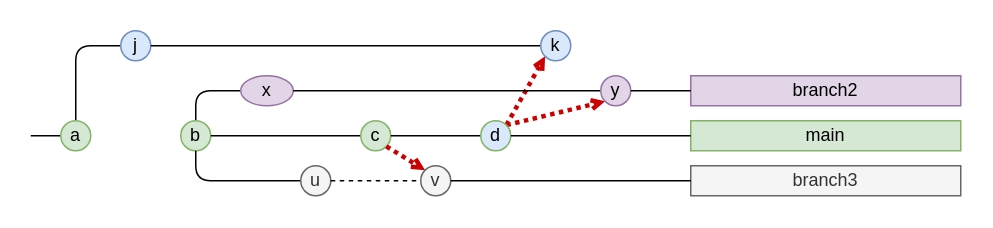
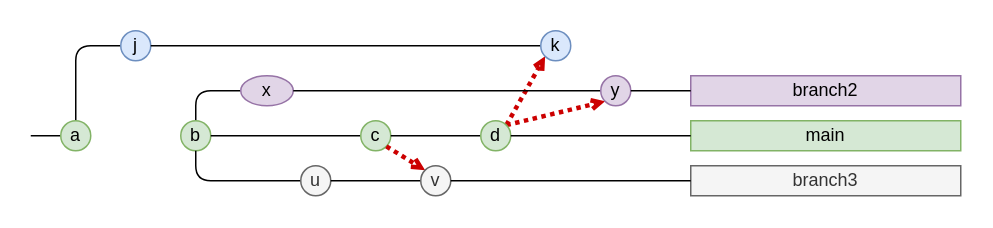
  <mxCell id="0" />
  <mxCell id="1" parent="0" />
  <mxCell id="2" value="" style="endArrow=none;html=1;rounded=1;exitX=0.5;exitY=0;exitDx=0;exitDy=0;entryX=0;entryY=0.5;entryDx=0;entryDy=0;" edge="1" parent="1" source="16" target="3"><mxGeometry width="50" height="50" relative="1" as="geometry"><mxPoint x="50" y="100" as="sourcePoint" /><mxPoint x="80" y="30" as="targetPoint" /><Array as="points"><mxPoint x="50" y="30" /></Array></mxGeometry></mxCell>
  <mxCell id="3" value="j" style="ellipse;whiteSpace=wrap;html=1;fillColor=#dae8fc;strokeColor=#6c8ebf;" vertex="1" parent="1"><mxGeometry x="80" y="20" width="20" height="20" as="geometry" /></mxCell>
  <mxCell id="4" value="" style="endArrow=none;html=1;rounded=1;exitX=1;exitY=0.5;exitDx=0;exitDy=0;entryX=0;entryY=0.5;entryDx=0;entryDy=0;" edge="1" parent="1" source="3" target="6"><mxGeometry width="50" height="50" relative="1" as="geometry"><mxPoint x="100" y="30" as="sourcePoint" /><mxPoint x="360" y="30" as="targetPoint" /></mxGeometry></mxCell>
  <mxCell id="5" value="" style="endArrow=open;html=1;rounded=1;exitX=1;exitY=0;exitDx=0;exitDy=0;entryX=0;entryY=1;entryDx=0;entryDy=0;endSize=3;endFill=1;strokeWidth=3;strokeColor=#CC0000;dashed=1;dashPattern=1 1;" edge="1" parent="1" source="21" target="6"><mxGeometry width="50" height="50" relative="1" as="geometry"><mxPoint x="340" y="90" as="sourcePoint" /><mxPoint x="360" y="30" as="targetPoint" /></mxGeometry></mxCell>
  <mxCell id="6" value="k" style="ellipse;whiteSpace=wrap;html=1;fillColor=#dae8fc;strokeColor=#6c8ebf;" vertex="1" parent="1"><mxGeometry x="360" y="20" width="20" height="20" as="geometry" /></mxCell>
  <mxCell id="7" value="branch2" style="rounded=0;whiteSpace=wrap;html=1;fillColor=#e1d5e7;strokeColor=#9673a6;" parent="1" vertex="1"><mxGeometry x="460" y="50" width="180" height="20" as="geometry" /></mxCell>
  <mxCell id="8" value="" style="endArrow=none;html=1;rounded=1;exitX=0.5;exitY=0;exitDx=0;exitDy=0;entryX=0;entryY=0.5;entryDx=0;entryDy=0;" edge="1" parent="1" source="17" target="9"><mxGeometry width="50" height="50" relative="1" as="geometry"><mxPoint x="130" y="100" as="sourcePoint" /><mxPoint x="160" y="60" as="targetPoint" /><Array as="points"><mxPoint x="130" y="60" /></Array></mxGeometry></mxCell>
  <mxCell id="9" value="x" style="ellipse;whiteSpace=wrap;html=1;fillColor=#e1d5e7;strokeColor=#9673a6;" vertex="1" parent="1"><mxGeometry x="160" y="50" width="35" height="20" as="geometry" /></mxCell>
  <mxCell id="10" value="" style="endArrow=none;html=1;rounded=1;exitX=1;exitY=0.5;exitDx=0;exitDy=0;entryX=0;entryY=0.5;entryDx=0;entryDy=0;" edge="1" parent="1" source="9" target="12"><mxGeometry width="50" height="50" relative="1" as="geometry"><mxPoint x="180" y="60" as="sourcePoint" /><mxPoint x="400" y="60" as="targetPoint" /></mxGeometry></mxCell>
  <mxCell id="11" value="" style="endArrow=open;html=1;rounded=1;exitX=1;exitY=0;exitDx=0;exitDy=0;entryX=0;entryY=1;entryDx=0;entryDy=0;endSize=3;endFill=1;strokeWidth=3;strokeColor=#CC0000;dashed=1;dashPattern=1 1;" edge="1" parent="1" source="21" target="12"><mxGeometry width="50" height="50" relative="1" as="geometry"><mxPoint x="340" y="90" as="sourcePoint" /><mxPoint x="400" y="60" as="targetPoint" /></mxGeometry></mxCell>
  <mxCell id="12" value="y" style="ellipse;whiteSpace=wrap;html=1;fillColor=#e1d5e7;strokeColor=#9673a6;" vertex="1" parent="1"><mxGeometry x="400" y="50" width="20" height="20" as="geometry" /></mxCell>
  <mxCell id="13" value="" style="endArrow=none;html=1;rounded=1;exitX=1;exitY=0.5;exitDx=0;exitDy=0;entryX=0;entryY=0.5;entryDx=0;entryDy=0;" edge="1" parent="1" source="12" target="7"><mxGeometry width="50" height="50" relative="1" as="geometry"><mxPoint x="420" y="60" as="sourcePoint" /><mxPoint x="460" y="60" as="targetPoint" /></mxGeometry></mxCell>
  <mxCell id="14" value="main" style="rounded=0;whiteSpace=wrap;html=1;fillColor=#d5e8d4;strokeColor=#82b366;" parent="1" vertex="1"><mxGeometry x="460" y="80" width="180" height="20" as="geometry" /></mxCell>
  <mxCell id="15" value="" style="endArrow=none;html=1;rounded=1;entryX=0;entryY=0.5;entryDx=0;entryDy=0;" edge="1" parent="1" target="16"><mxGeometry width="50" height="50" relative="1" as="geometry"><mxPoint x="20" y="90" as="sourcePoint" /><mxPoint x="40" y="90" as="targetPoint" /></mxGeometry></mxCell>
  <mxCell id="16" value="a" style="ellipse;whiteSpace=wrap;html=1;fillColor=#d5e8d4;strokeColor=#82b366;" vertex="1" parent="1"><mxGeometry x="40" y="80" width="20" height="20" as="geometry" /></mxCell>
  <mxCell id="17" value="b" style="ellipse;whiteSpace=wrap;html=1;fillColor=#d5e8d4;strokeColor=#82b366;" vertex="1" parent="1"><mxGeometry x="120" y="80" width="20" height="20" as="geometry" /></mxCell>
  <mxCell id="18" value="" style="endArrow=none;html=1;rounded=1;exitX=1;exitY=0.5;exitDx=0;exitDy=0;entryX=0;entryY=0.5;entryDx=0;entryDy=0;" edge="1" parent="1" source="17" target="19"><mxGeometry width="50" height="50" relative="1" as="geometry"><mxPoint x="140" y="90" as="sourcePoint" /><mxPoint x="240" y="90" as="targetPoint" /></mxGeometry></mxCell>
  <mxCell id="19" value="c" style="ellipse;whiteSpace=wrap;html=1;fillColor=#d5e8d4;strokeColor=#82b366;" vertex="1" parent="1"><mxGeometry x="240" y="80" width="20" height="20" as="geometry" /></mxCell>
  <mxCell id="20" value="" style="endArrow=none;html=1;rounded=1;exitX=1;exitY=0.5;exitDx=0;exitDy=0;entryX=0;entryY=0.5;entryDx=0;entryDy=0;" edge="1" parent="1" source="19" target="21"><mxGeometry width="50" height="50" relative="1" as="geometry"><mxPoint x="260" y="90" as="sourcePoint" /><mxPoint x="320" y="90" as="targetPoint" /></mxGeometry></mxCell>
- <mxCell id="21" value="d" style="ellipse;whiteSpace=wrap;html=1;fillColor=#dae8fc;strokeColor=#82b366;" vertex="1" parent="1"><mxGeometry x="320" y="80" width="20" height="20" as="geometry" /></mxCell>
+ <mxCell id="21" value="d" style="ellipse;whiteSpace=wrap;html=1;fillColor=#d5e8d4;strokeColor=#82b366;" vertex="1" parent="1"><mxGeometry x="320" y="80" width="20" height="20" as="geometry" /></mxCell>
  <mxCell id="22" value="" style="endArrow=none;html=1;rounded=1;exitX=1;exitY=0.5;exitDx=0;exitDy=0;entryX=0;entryY=0.5;entryDx=0;entryDy=0;" edge="1" parent="1" source="21" target="14"><mxGeometry width="50" height="50" relative="1" as="geometry"><mxPoint x="340" y="90" as="sourcePoint" /><mxPoint x="460" y="90" as="targetPoint" /></mxGeometry></mxCell>
  <mxCell id="23" value="branch3" style="rounded=0;whiteSpace=wrap;html=1;fillColor=#f5f5f5;strokeColor=#666666;fontColor=#333333;" parent="1" vertex="1"><mxGeometry x="460" y="110" width="180" height="20" as="geometry" /></mxCell>
  <mxCell id="24" value="" style="endArrow=none;html=1;rounded=1;exitX=0.5;exitY=1;exitDx=0;exitDy=0;entryX=0;entryY=0.5;entryDx=0;entryDy=0;" edge="1" parent="1" source="17" target="25"><mxGeometry width="50" height="50" relative="1" as="geometry"><mxPoint x="130" y="80" as="sourcePoint" /><mxPoint x="200" y="120" as="targetPoint" /><Array as="points"><mxPoint x="130" y="120" /></Array></mxGeometry></mxCell>
  <mxCell id="25" value="u" style="ellipse;whiteSpace=wrap;html=1;fillColor=#f5f5f5;strokeColor=#666666;fontColor=#333333;" vertex="1" parent="1"><mxGeometry x="200" y="110" width="20" height="20" as="geometry" /></mxCell>
- <mxCell id="26" value="" style="endArrow=none;html=1;rounded=1;exitX=1;exitY=0.5;exitDx=0;exitDy=0;entryX=0;entryY=0.5;entryDx=0;entryDy=0;dashed=1;" edge="1" parent="1" source="25" target="28"><mxGeometry width="50" height="50" relative="1" as="geometry"><mxPoint x="220" y="120" as="sourcePoint" /><mxPoint x="280" y="120" as="targetPoint" /></mxGeometry></mxCell>
+ <mxCell id="26" value="" style="endArrow=none;html=1;rounded=1;exitX=1;exitY=0.5;exitDx=0;exitDy=0;entryX=0;entryY=0.5;entryDx=0;entryDy=0;" edge="1" parent="1" source="25" target="28"><mxGeometry width="50" height="50" relative="1" as="geometry"><mxPoint x="220" y="120" as="sourcePoint" /><mxPoint x="280" y="120" as="targetPoint" /></mxGeometry></mxCell>
  <mxCell id="27" value="" style="endArrow=open;html=1;rounded=1;exitX=1;exitY=1;exitDx=0;exitDy=0;entryX=0;entryY=0;entryDx=0;entryDy=0;endSize=3;endFill=1;strokeWidth=3;strokeColor=#CC0000;dashed=1;dashPattern=1 1;" edge="1" parent="1" source="19" target="28"><mxGeometry width="50" height="50" relative="1" as="geometry"><mxPoint x="260" y="90" as="sourcePoint" /><mxPoint x="280" y="120" as="targetPoint" /></mxGeometry></mxCell>
  <mxCell id="28" value="v" style="ellipse;whiteSpace=wrap;html=1;fillColor=#f5f5f5;strokeColor=#666666;fontColor=#333333;" vertex="1" parent="1"><mxGeometry x="280" y="110" width="20" height="20" as="geometry" /></mxCell>
  <mxCell id="29" value="" style="endArrow=none;html=1;rounded=1;exitX=1;exitY=0.5;exitDx=0;exitDy=0;entryX=0;entryY=0.5;entryDx=0;entryDy=0;" edge="1" parent="1" source="28" target="23"><mxGeometry width="50" height="50" relative="1" as="geometry"><mxPoint x="300" y="120" as="sourcePoint" /><mxPoint x="460" y="120" as="targetPoint" /></mxGeometry></mxCell>
